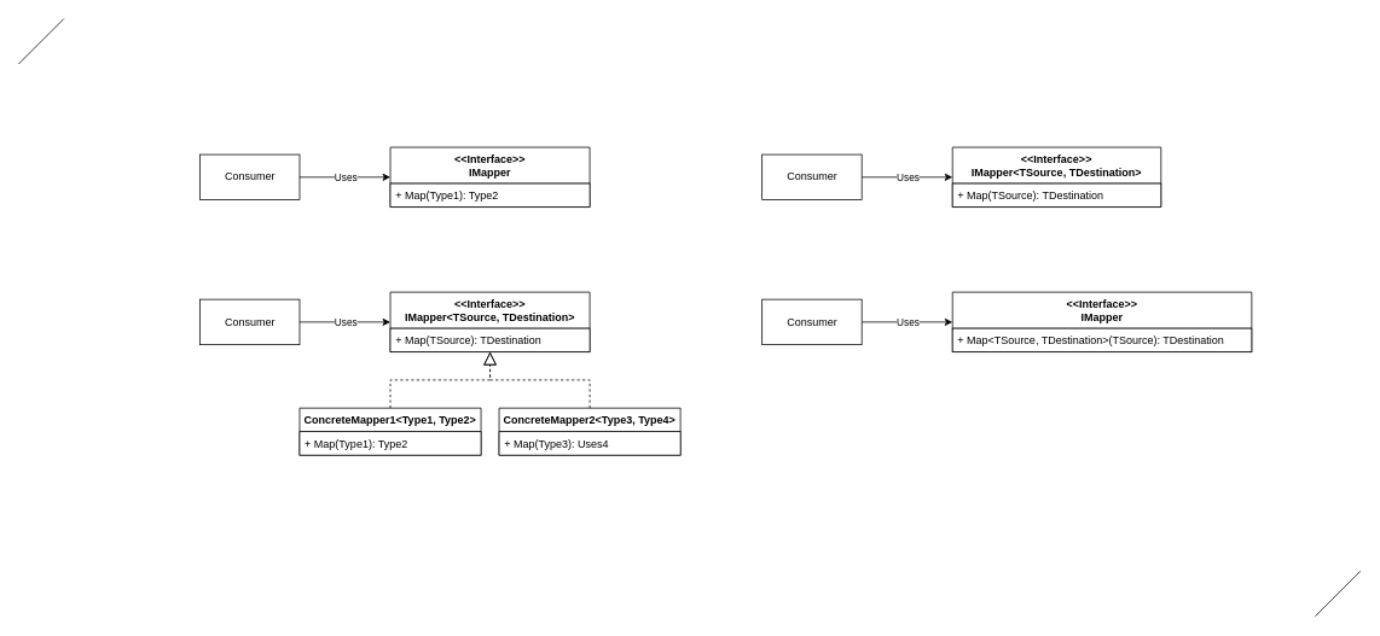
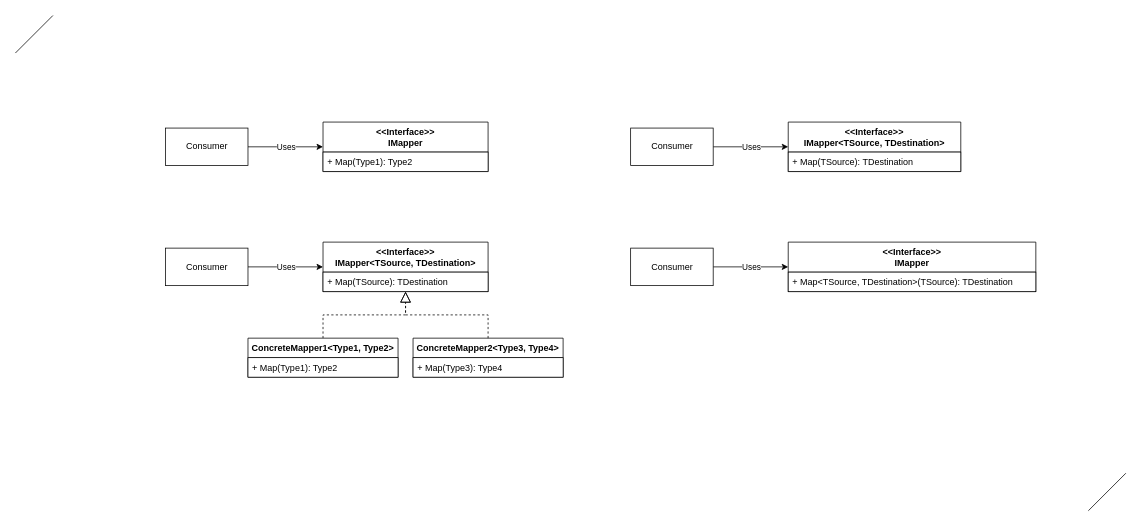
  <mxCell id="0" />
  <mxCell id="1" parent="0" />
  <mxCell id="2" style="edgeStyle=orthogonalEdgeStyle;rounded=0;orthogonalLoop=1;jettySize=auto;html=1;" parent="1" source="4" target="20" edge="1"><mxGeometry relative="1" as="geometry"><mxPoint x="430" y="195" as="targetPoint" /></mxGeometry></mxCell>
  <mxCell id="3" value="Uses" style="edgeLabel;html=1;align=center;verticalAlign=middle;resizable=0;points=[];" parent="2" vertex="1" connectable="0"><mxGeometry x="-0.26" y="2" relative="1" as="geometry"><mxPoint x="13" y="2" as="offset" /></mxGeometry></mxCell>
  <mxCell id="4" value="Consumer" style="html=1;" parent="1" vertex="1"><mxGeometry x="220" y="170" width="110" height="50" as="geometry" /></mxCell>
  <mxCell id="5" style="edgeStyle=orthogonalEdgeStyle;rounded=0;orthogonalLoop=1;jettySize=auto;html=1;" parent="1" source="7" target="22" edge="1"><mxGeometry relative="1" as="geometry"><mxPoint x="430" y="355" as="targetPoint" /></mxGeometry></mxCell>
  <mxCell id="6" value="Uses" style="edgeLabel;html=1;align=center;verticalAlign=middle;resizable=0;points=[];" parent="5" vertex="1" connectable="0"><mxGeometry x="-0.26" y="2" relative="1" as="geometry"><mxPoint x="13" y="2" as="offset" /></mxGeometry></mxCell>
  <mxCell id="7" value="Consumer" style="html=1;" parent="1" vertex="1"><mxGeometry x="220" y="330" width="110" height="50" as="geometry" /></mxCell>
  <mxCell id="8" value="" style="endArrow=block;dashed=1;endFill=0;endSize=12;html=1;edgeStyle=orthogonalEdgeStyle;rounded=0;" parent="1" source="11" target="22" edge="1"><mxGeometry width="160" relative="1" as="geometry"><mxPoint x="600" y="650" as="sourcePoint" /><mxPoint x="545" y="390" as="targetPoint" /></mxGeometry></mxCell>
  <mxCell id="9" value="ConcreteMapper2&lt;Type3, Type4&gt;" style="swimlane;fontStyle=1;align=center;verticalAlign=top;childLayout=stackLayout;horizontal=1;startSize=26;horizontalStack=0;resizeParent=1;resizeParentMax=0;resizeLast=0;collapsible=0;marginBottom=0;" parent="1" vertex="1"><mxGeometry x="550" y="450" width="200" height="52" as="geometry" /></mxCell>
- <mxCell id="10" value="+ Map(Type3): Uses4" style="text;strokeColor=default;fillColor=default;align=left;verticalAlign=top;spacingLeft=4;spacingRight=4;overflow=hidden;rotatable=0;points=[[0,0.5],[1,0.5]];portConstraint=eastwest;" parent="9" vertex="1"><mxGeometry y="26" width="200" height="26" as="geometry" /></mxCell>
+ <mxCell id="10" value="+ Map(Type3): Type4" style="text;strokeColor=default;fillColor=default;align=left;verticalAlign=top;spacingLeft=4;spacingRight=4;overflow=hidden;rotatable=0;points=[[0,0.5],[1,0.5]];portConstraint=eastwest;" parent="9" vertex="1"><mxGeometry y="26" width="200" height="26" as="geometry" /></mxCell>
  <mxCell id="11" value="ConcreteMapper1&lt;Type1, Type2&gt;" style="swimlane;fontStyle=1;align=center;verticalAlign=top;childLayout=stackLayout;horizontal=1;startSize=26;horizontalStack=0;resizeParent=1;resizeParentMax=0;resizeLast=0;collapsible=0;marginBottom=0;" parent="1" vertex="1"><mxGeometry x="330" y="450" width="200" height="52" as="geometry" /></mxCell>
  <mxCell id="12" value="+ Map(Type1): Type2" style="text;strokeColor=default;fillColor=default;align=left;verticalAlign=top;spacingLeft=4;spacingRight=4;overflow=hidden;rotatable=0;points=[[0,0.5],[1,0.5]];portConstraint=eastwest;" parent="11" vertex="1"><mxGeometry y="26" width="200" height="26" as="geometry" /></mxCell>
  <mxCell id="13" value="" style="endArrow=block;dashed=1;endFill=0;endSize=12;html=1;edgeStyle=orthogonalEdgeStyle;rounded=0;" parent="1" source="9" target="22" edge="1"><mxGeometry width="160" relative="1" as="geometry"><mxPoint x="449.317" y="478" as="sourcePoint" /><mxPoint x="545" y="390" as="targetPoint" /></mxGeometry></mxCell>
  <mxCell id="14" style="edgeStyle=orthogonalEdgeStyle;rounded=0;orthogonalLoop=1;jettySize=auto;html=1;" parent="1" source="16" target="24" edge="1"><mxGeometry relative="1" as="geometry"><mxPoint x="1050" y="195" as="targetPoint" /></mxGeometry></mxCell>
  <mxCell id="15" value="Uses" style="edgeLabel;html=1;align=center;verticalAlign=middle;resizable=0;points=[];" parent="14" vertex="1" connectable="0"><mxGeometry x="-0.26" y="2" relative="1" as="geometry"><mxPoint x="13" y="2" as="offset" /></mxGeometry></mxCell>
  <mxCell id="16" value="Consumer" style="html=1;" parent="1" vertex="1"><mxGeometry x="840" y="170" width="110" height="50" as="geometry" /></mxCell>
  <mxCell id="17" style="edgeStyle=orthogonalEdgeStyle;rounded=0;orthogonalLoop=1;jettySize=auto;html=1;" parent="1" source="19" target="26" edge="1"><mxGeometry relative="1" as="geometry"><mxPoint x="1050" y="355" as="targetPoint" /></mxGeometry></mxCell>
  <mxCell id="18" value="Uses" style="edgeLabel;html=1;align=center;verticalAlign=middle;resizable=0;points=[];" parent="17" vertex="1" connectable="0"><mxGeometry x="-0.26" y="2" relative="1" as="geometry"><mxPoint x="13" y="2" as="offset" /></mxGeometry></mxCell>
  <mxCell id="19" value="Consumer" style="html=1;" parent="1" vertex="1"><mxGeometry x="840" y="330" width="110" height="50" as="geometry" /></mxCell>
  <mxCell id="20" value="&lt;&lt;Interface&gt;&gt;&#10;IMapper" style="swimlane;fontStyle=1;align=center;verticalAlign=top;childLayout=stackLayout;horizontal=1;startSize=40;horizontalStack=0;resizeParent=1;resizeParentMax=0;resizeLast=0;collapsible=0;marginBottom=0;strokeColor=default;fillColor=default;" vertex="1" parent="1"><mxGeometry x="430" y="162" width="220" height="66" as="geometry" /></mxCell>
  <mxCell id="21" value="+ Map(Type1): Type2" style="text;strokeColor=default;fillColor=default;align=left;verticalAlign=top;spacingLeft=4;spacingRight=4;overflow=hidden;rotatable=0;points=[[0,0.5],[1,0.5]];portConstraint=eastwest;" vertex="1" parent="20"><mxGeometry y="40" width="220" height="26" as="geometry" /></mxCell>
  <mxCell id="22" value="&lt;&lt;Interface&gt;&gt;&#10;IMapper&lt;TSource, TDestination&gt;" style="swimlane;fontStyle=1;align=center;verticalAlign=top;childLayout=stackLayout;horizontal=1;startSize=40;horizontalStack=0;resizeParent=1;resizeParentMax=0;resizeLast=0;collapsible=0;marginBottom=0;strokeColor=default;fillColor=default;" vertex="1" parent="1"><mxGeometry x="430" y="322" width="220" height="66" as="geometry" /></mxCell>
  <mxCell id="23" value="+ Map(TSource): TDestination" style="text;strokeColor=default;fillColor=default;align=left;verticalAlign=top;spacingLeft=4;spacingRight=4;overflow=hidden;rotatable=0;points=[[0,0.5],[1,0.5]];portConstraint=eastwest;" vertex="1" parent="22"><mxGeometry y="40" width="220" height="26" as="geometry" /></mxCell>
  <mxCell id="24" value="&lt;&lt;Interface&gt;&gt;&#10;IMapper&lt;TSource, TDestination&gt;" style="swimlane;fontStyle=1;align=center;verticalAlign=top;childLayout=stackLayout;horizontal=1;startSize=40;horizontalStack=0;resizeParent=1;resizeParentMax=0;resizeLast=0;collapsible=0;marginBottom=0;strokeColor=default;fillColor=default;" vertex="1" parent="1"><mxGeometry x="1050" y="162" width="230" height="66" as="geometry" /></mxCell>
  <mxCell id="25" value="+ Map(TSource): TDestination" style="text;strokeColor=default;fillColor=default;align=left;verticalAlign=top;spacingLeft=4;spacingRight=4;overflow=hidden;rotatable=0;points=[[0,0.5],[1,0.5]];portConstraint=eastwest;" vertex="1" parent="24"><mxGeometry y="40" width="230" height="26" as="geometry" /></mxCell>
  <mxCell id="26" value="&lt;&lt;Interface&gt;&gt;&#10;IMapper" style="swimlane;fontStyle=1;align=center;verticalAlign=top;childLayout=stackLayout;horizontal=1;startSize=40;horizontalStack=0;resizeParent=1;resizeParentMax=0;resizeLast=0;collapsible=0;marginBottom=0;strokeColor=default;fillColor=default;" vertex="1" parent="1"><mxGeometry x="1050" y="322" width="330" height="66" as="geometry" /></mxCell>
  <mxCell id="27" value="+ Map&lt;TSource, TDestination&gt;(TSource): TDestination" style="text;strokeColor=default;fillColor=default;align=left;verticalAlign=top;spacingLeft=4;spacingRight=4;overflow=hidden;rotatable=0;points=[[0,0.5],[1,0.5]];portConstraint=eastwest;" vertex="1" parent="26"><mxGeometry y="40" width="330" height="26" as="geometry" /></mxCell>
  <mxCell id="28" value="" style="endArrow=none;html=1;" edge="1" parent="1"><mxGeometry width="50" height="50" relative="1" as="geometry"><mxPoint x="20" y="70" as="sourcePoint" /><mxPoint x="70" y="20" as="targetPoint" /></mxGeometry></mxCell>
  <mxCell id="29" value="" style="endArrow=none;html=1;" edge="1" parent="1"><mxGeometry width="50" height="50" relative="1" as="geometry"><mxPoint x="1450" y="680" as="sourcePoint" /><mxPoint x="1500" y="630" as="targetPoint" /></mxGeometry></mxCell>
